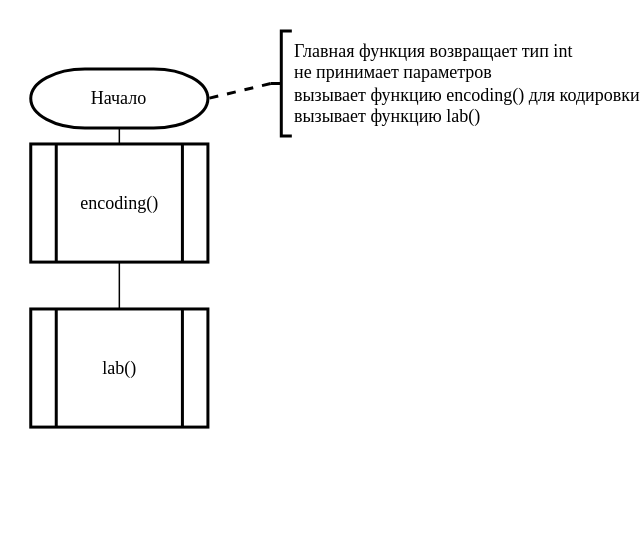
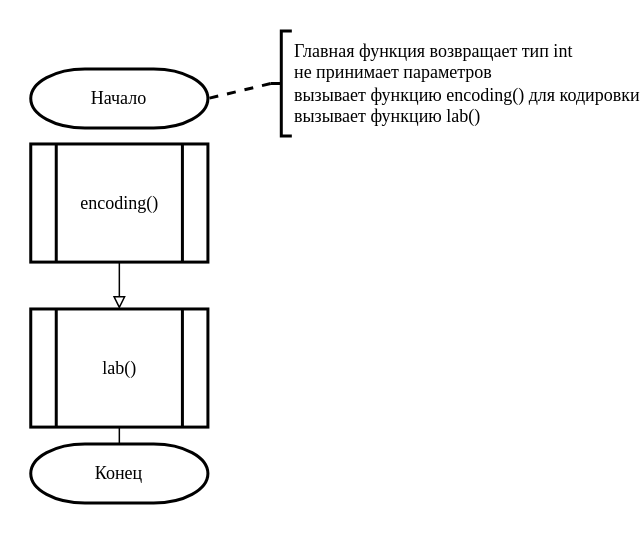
  <mxCell id="0" />
  <mxCell id="1" parent="0" />
- <mxCell id="2" style="edgeStyle=orthogonalEdgeStyle;rounded=0;orthogonalLoop=1;jettySize=auto;html=1;exitX=0.5;exitY=1;exitDx=0;exitDy=0;exitPerimeter=0;entryX=0.5;entryY=0;entryDx=0;entryDy=0;endArrow=none;endFill=0;" parent="1" source="3" target="5" edge="1"><mxGeometry relative="1" as="geometry" /></mxCell>
  <mxCell id="3" value="&lt;font&gt;Начало&lt;/font&gt;" style="strokeWidth=2;html=1;shape=mxgraph.flowchart.terminator;whiteSpace=wrap;shadow=0;fillColor=#ffffff;gradientColor=none;fontFamily=Times New Roman;" parent="1" vertex="1"><mxGeometry x="20" y="45.32" width="118.11" height="39.37" as="geometry" /></mxCell>
- <mxCell id="4" style="edgeStyle=orthogonalEdgeStyle;rounded=0;orthogonalLoop=1;jettySize=auto;html=1;exitX=0.5;exitY=1;exitDx=0;exitDy=0;entryX=0.5;entryY=0;entryDx=0;entryDy=0;endArrow=none;endFill=0;" parent="1" source="5" target="7" edge="1"><mxGeometry relative="1" as="geometry" /></mxCell>
+ <mxCell id="4" style="edgeStyle=orthogonalEdgeStyle;rounded=0;orthogonalLoop=1;jettySize=auto;html=1;exitX=0.5;exitY=1;exitDx=0;exitDy=0;entryX=0.5;entryY=0;entryDx=0;entryDy=0;endArrow=block;endFill=0;" parent="1" source="5" target="7" edge="1"><mxGeometry relative="1" as="geometry" /></mxCell>
  <mxCell id="5" value="&lt;font face=&quot;Times New Roman&quot;&gt;encoding()&lt;/font&gt;" style="verticalLabelPosition=middle;verticalAlign=middle;html=1;shape=process;whiteSpace=wrap;rounded=0;size=0.14;arcSize=6;shadow=0;strokeColor=#000000;fillColor=#ffffff;gradientColor=none;labelPosition=center;align=center;strokeWidth=2;" parent="1" vertex="1"><mxGeometry x="20" y="95.32" width="118.11" height="78.74" as="geometry" /></mxCell>
+ <mxCell id="6" style="edgeStyle=orthogonalEdgeStyle;rounded=0;orthogonalLoop=1;jettySize=auto;html=1;exitX=0.5;exitY=1;exitDx=0;exitDy=0;entryX=0.5;entryY=0;entryDx=0;entryDy=0;entryPerimeter=0;endArrow=none;endFill=0;" parent="1" source="7" target="8" edge="1"><mxGeometry relative="1" as="geometry" /></mxCell>
  <mxCell id="7" value="&lt;font face=&quot;Times New Roman&quot;&gt;lab()&lt;/font&gt;" style="verticalLabelPosition=middle;verticalAlign=middle;html=1;shape=process;whiteSpace=wrap;rounded=0;size=0.14;arcSize=6;shadow=0;strokeColor=#000000;fillColor=#ffffff;gradientColor=none;labelPosition=center;align=center;strokeWidth=2;" parent="1" vertex="1"><mxGeometry x="20" y="205.32" width="118.11" height="78.74" as="geometry" /></mxCell>
+ <mxCell id="8" value="&lt;font face=&quot;Times New Roman&quot;&gt;Конец&lt;/font&gt;" style="strokeWidth=2;html=1;shape=mxgraph.flowchart.terminator;whiteSpace=wrap;shadow=0;fillColor=#ffffff;gradientColor=none;" parent="1" vertex="1"><mxGeometry x="20" y="295.32" width="118.11" height="39.37" as="geometry" /></mxCell>
  <mxCell id="9" style="edgeStyle=none;rounded=0;orthogonalLoop=1;jettySize=auto;html=1;exitX=0;exitY=0.5;exitDx=0;exitDy=0;exitPerimeter=0;entryX=1;entryY=0.5;entryDx=0;entryDy=0;entryPerimeter=0;dashed=1;endArrow=none;endFill=0;strokeWidth=2;fontFamily=Times New Roman;" parent="1" source="10" target="3" edge="1"><mxGeometry relative="1" as="geometry" /></mxCell>
  <mxCell id="10" value="Главная функция возвращает тип int&lt;br&gt;не принимает параметров&lt;br&gt;вызывает функцию encoding() для кодировки&lt;br&gt;вызывает функцию lab()" style="strokeWidth=2;html=1;shape=mxgraph.flowchart.annotation_2;align=left;labelPosition=right;pointerEvents=1;rounded=0;fontFamily=Times New Roman;" parent="1" vertex="1"><mxGeometry x="180" y="20" width="14.05" height="70" as="geometry" /></mxCell>
